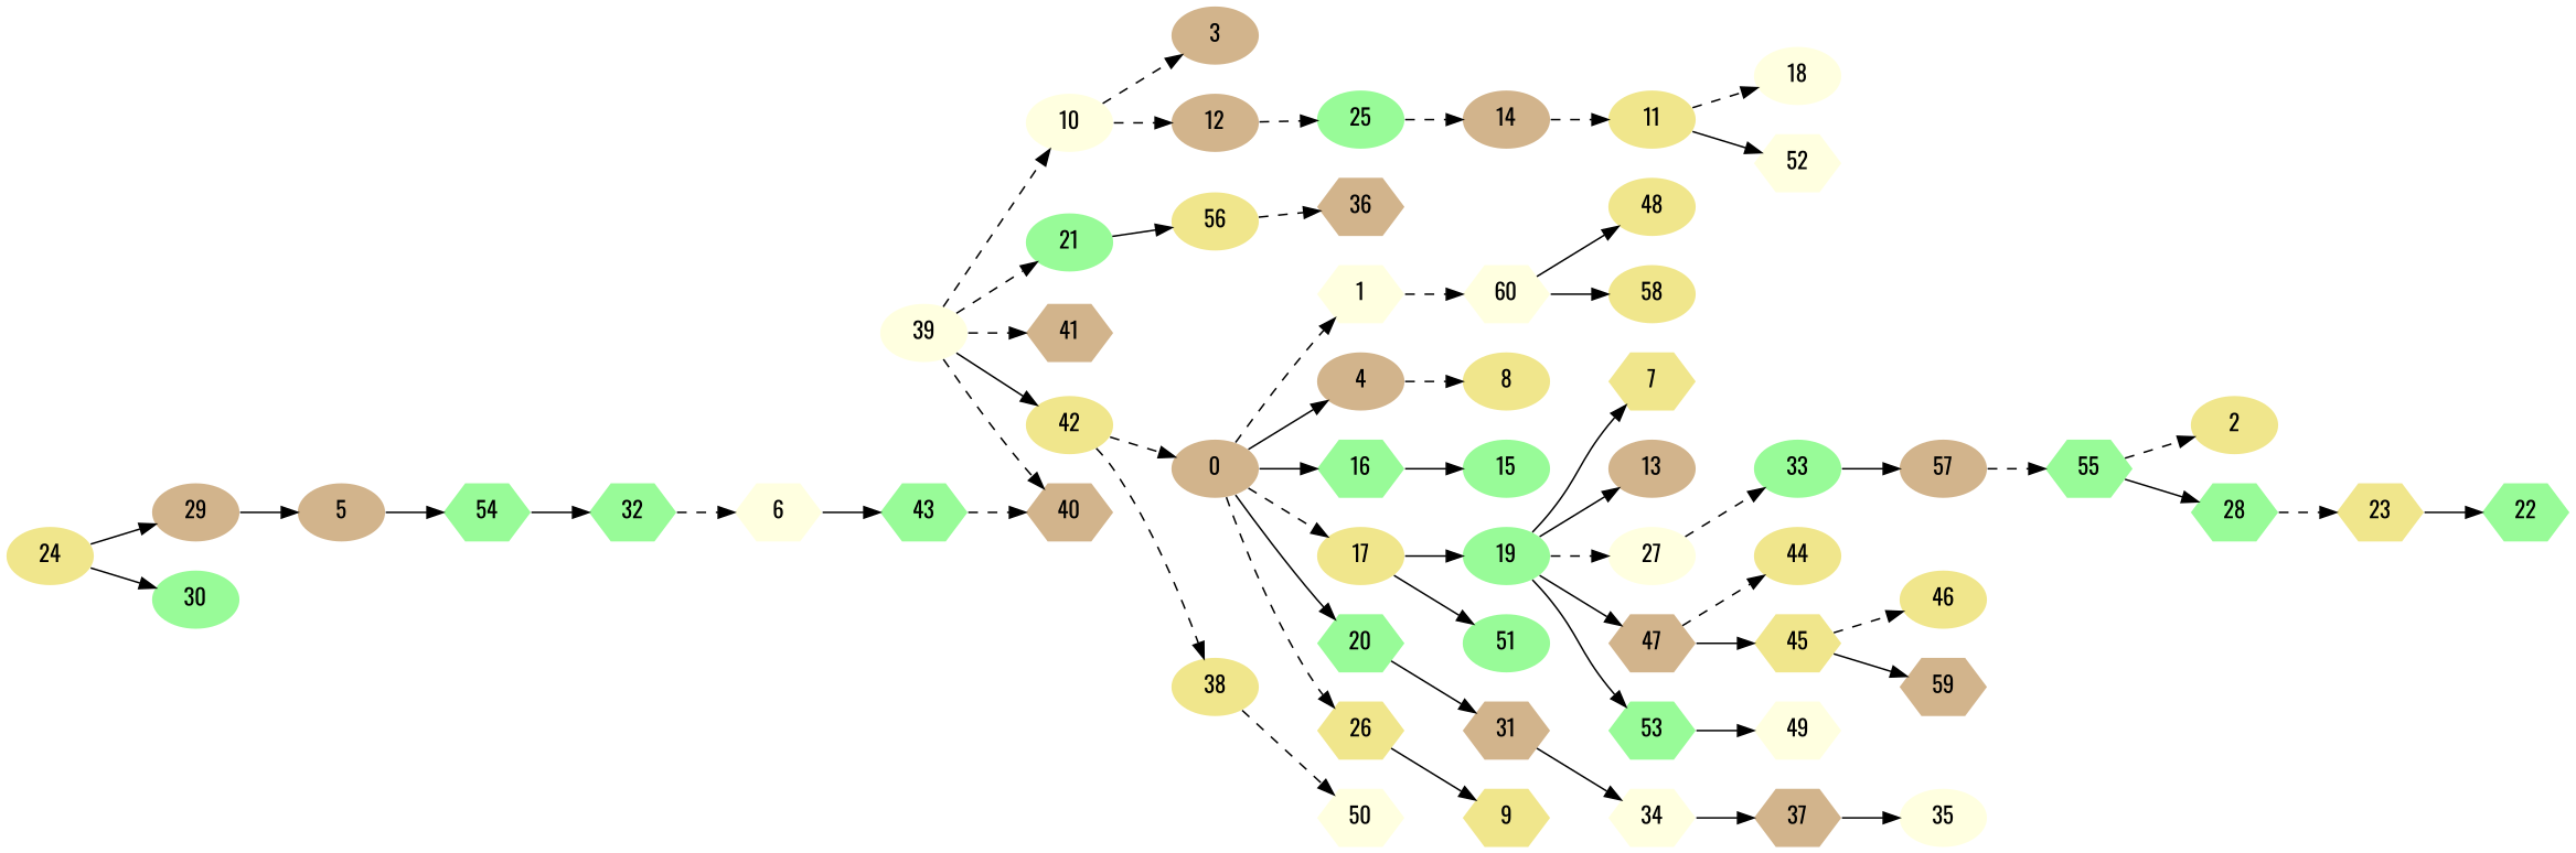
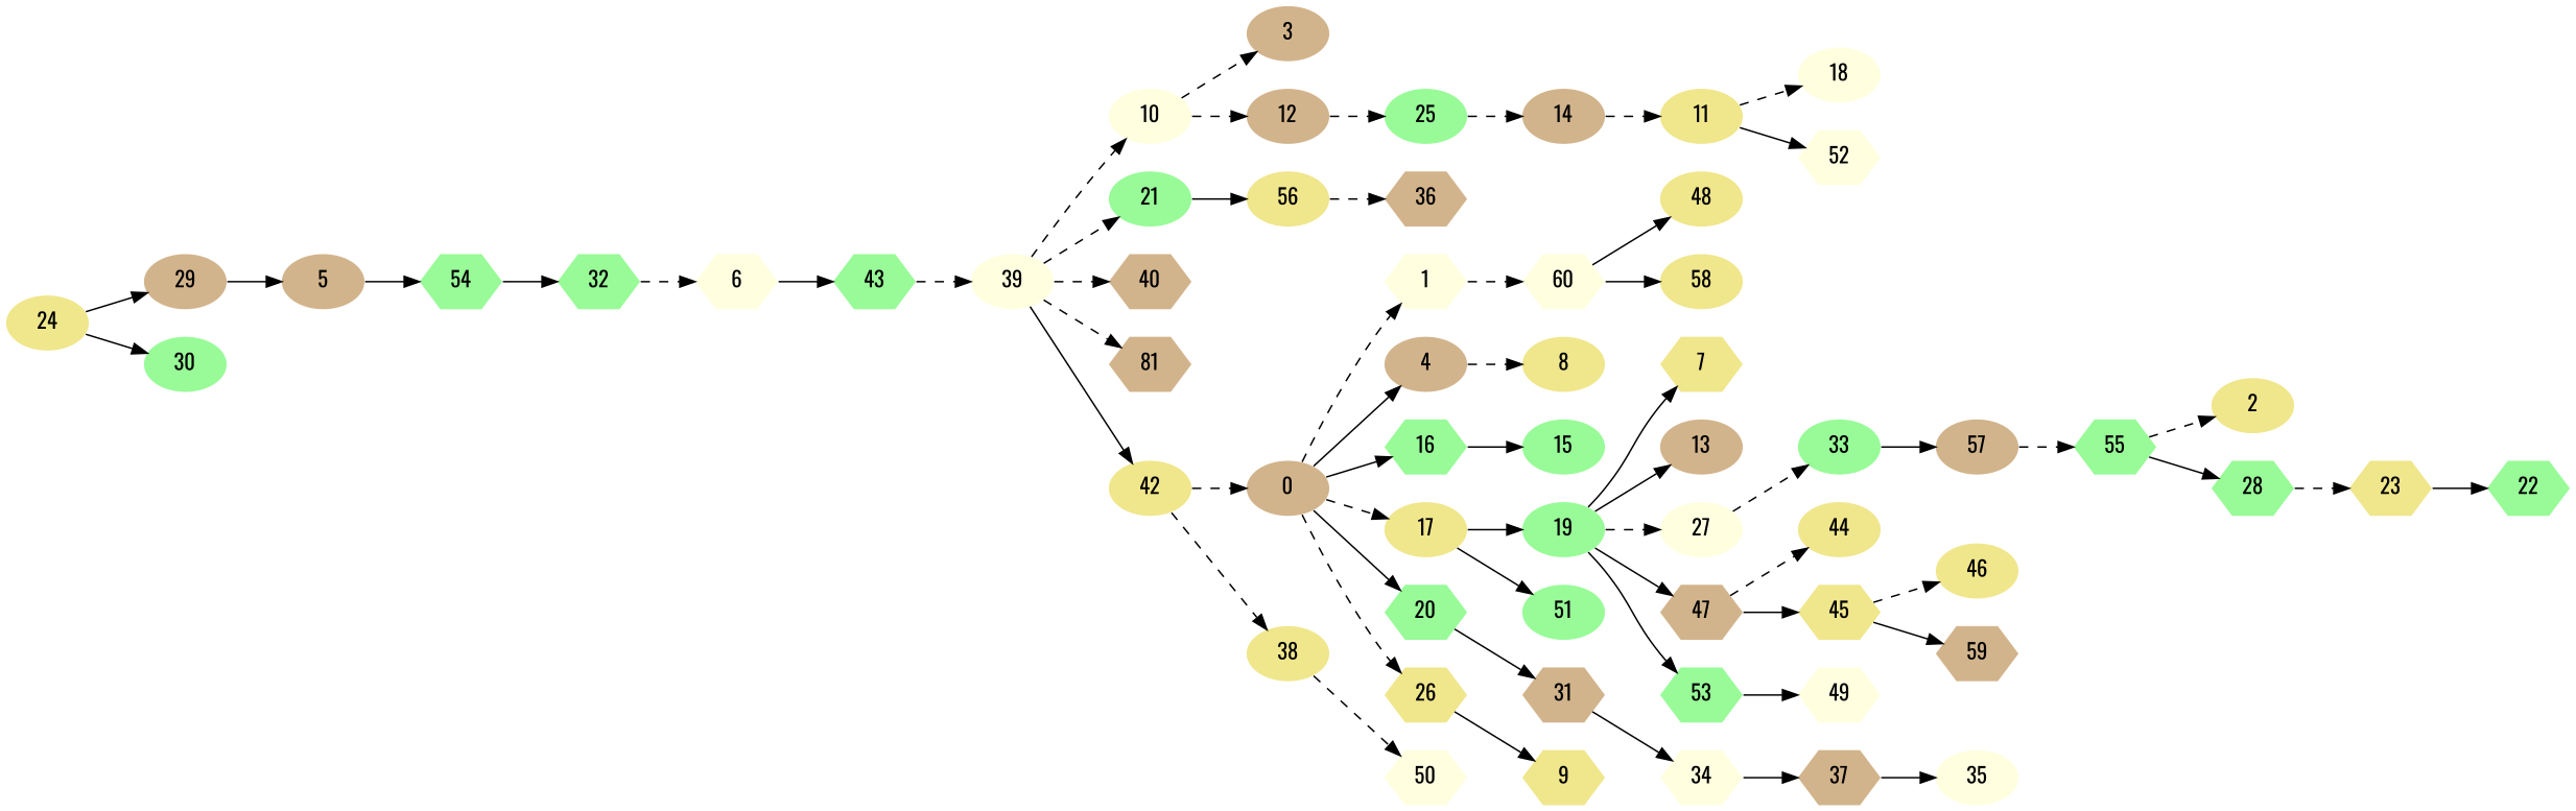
  digraph {
    fontname=Oswald
    rankdir=LR
    node [color=blue fillcolor=khaki fontname=Oswald penwidth=0 shape=ellipse style=filled]
    edge [fontname=Oswald style=solid]
    0 [color=gray40 fillcolor=tan]
    1 [fillcolor=lightyellow shape=hexagon]
    4 [color=gray40 fillcolor=tan]
    16 [color=black fillcolor=palegreen shape=hexagon]
    17
    20 [color=black fillcolor=palegreen shape=hexagon]
    26 [color=gray40 shape=hexagon]
    60 [fillcolor=lightyellow shape=hexagon]
    8
    15 [color=purple fillcolor=palegreen]
    19 [fillcolor=palegreen]
    51 [fillcolor=palegreen]
    31 [fillcolor=tan shape=hexagon]
    9 [color=purple shape=hexagon]
    48 [color=black]
    58 [color=black]
    2 [color=black]
    3 [color=purple fillcolor=tan]
    5 [fillcolor=tan]
    54 [color=gray40 fillcolor=palegreen shape=hexagon]
    32 [fillcolor=palegreen shape=hexagon]
    6 [color=purple fillcolor=lightyellow shape=hexagon]
    43 [color=black fillcolor=palegreen shape=hexagon]
    39 [color=purple fillcolor=lightyellow]
    7 [shape=hexagon]
    10 [color=black fillcolor=lightyellow]
    12 [color=black fillcolor=tan]
    25 [fillcolor=palegreen]
    11 [color=gray40]
    18 [color=black fillcolor=lightyellow]
    52 [color=gray40 fillcolor=lightyellow shape=hexagon]
    14 [color=black fillcolor=tan]
    13 [fillcolor=tan]
    27 [color=purple fillcolor=lightyellow]
    47 [color=black fillcolor=tan shape=hexagon]
    53 [color=gray40 fillcolor=palegreen shape=hexagon]
    33 [color=purple fillcolor=palegreen]
    44 [color=black]
    45 [shape=hexagon]
    49 [fillcolor=lightyellow shape=hexagon]
    34 [fillcolor=lightyellow shape=hexagon]
    21 [fillcolor=palegreen]
    56
    36 [fillcolor=tan shape=hexagon]
    22 [color=gray40 fillcolor=palegreen shape=hexagon]
    23 [color=purple shape=hexagon]
    24 [color=gray40]
    29 [color=black fillcolor=tan]
    30 [color=gray40 fillcolor=palegreen]
    57 [color=black fillcolor=tan]
    28 [color=gray40 fillcolor=palegreen shape=hexagon]
    37 [color=gray40 fillcolor=tan shape=hexagon]
    55 [color=gray40 fillcolor=palegreen shape=hexagon]
    35 [color=purple fillcolor=lightyellow]
    38 [color=black]
    50 [color=black fillcolor=lightyellow shape=hexagon]
    40 [color=purple fillcolor=tan shape=hexagon]
-   41 [color=purple fillcolor=tan shape=hexagon]
+   41 [color=purple fillcolor=tan shape=hexagon label=81]
    42 [color=black]
    46
    59 [fillcolor=tan shape=hexagon]
    0 -> 1 [style=dashed]
    0 -> 4
    0 -> 16
    0 -> 17 [style=dashed]
    0 -> 20
    0 -> 26 [style=dashed]
    1 -> 60 [style=dashed]
    4 -> 8 [style=dashed]
    16 -> 15
    17 -> 19
    17 -> 51
    20 -> 31
    26 -> 9
    60 -> 48
    60 -> 58
    19 -> 7
    19 -> 13
    19 -> 27 [style=dashed]
    19 -> 47
    19 -> 53
    31 -> 34
    5 -> 54
    54 -> 32
    32 -> 6 [style=dashed]
    6 -> 43
-   43 -> 40 [style=dashed]
+   43 -> 39 [style=dashed]
    39 -> 10 [style=dashed]
    39 -> 21 [style=dashed]
    39 -> 40 [style=dashed]
    39 -> 41 [style=dashed]
    39 -> 42
    10 -> 3 [style=dashed]
    10 -> 12 [style=dashed]
    12 -> 25 [style=dashed]
    25 -> 14 [style=dashed]
    11 -> 18 [style=dashed]
    11 -> 52
    14 -> 11 [style=dashed]
    27 -> 33 [style=dashed]
    47 -> 44 [style=dashed]
    47 -> 45
    53 -> 49
    33 -> 57
    45 -> 46 [style=dashed]
    45 -> 59
    34 -> 37
    21 -> 56
    56 -> 36 [style=dashed]
    23 -> 22
    24 -> 29
    24 -> 30
    29 -> 5
    57 -> 55 [style=dashed]
    28 -> 23 [style=dashed]
    37 -> 35
    55 -> 2 [style=dashed]
    55 -> 28
    38 -> 50 [style=dashed]
    42 -> 0 [style=dashed]
    42 -> 38 [style=dashed]
  }
